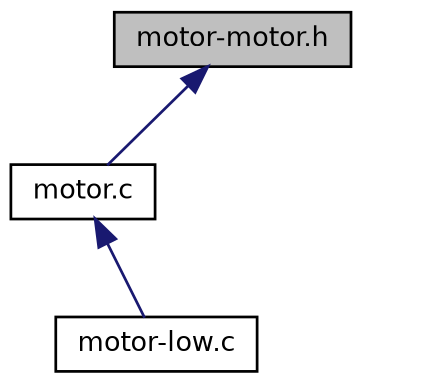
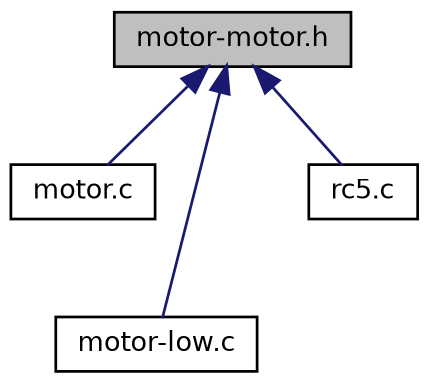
  digraph {
    node [color=black fillcolor=white fontname=Helvetica fontsize=10 shape=record style=filled]
    edge [color=midnightblue dir=back fontname=Helvetica fontsize=10 labelfontname=Helvetica labelfontsize=10 style=solid]
    n1 [fillcolor=grey75 fontcolor=black height=0.2 label="motor-motor.h" width=0.4]
    n2 [height=0.2 label="motor.c" width=0.4]
    n3 [height=0.2 label="motor-low.c" width=0.4]
+   n4 [height=0.2 label="rc5.c" width=0.4]
    n1 -> n2
-   n2 -> n3
+   n1 -> n3
+   n1 -> n4
  }
